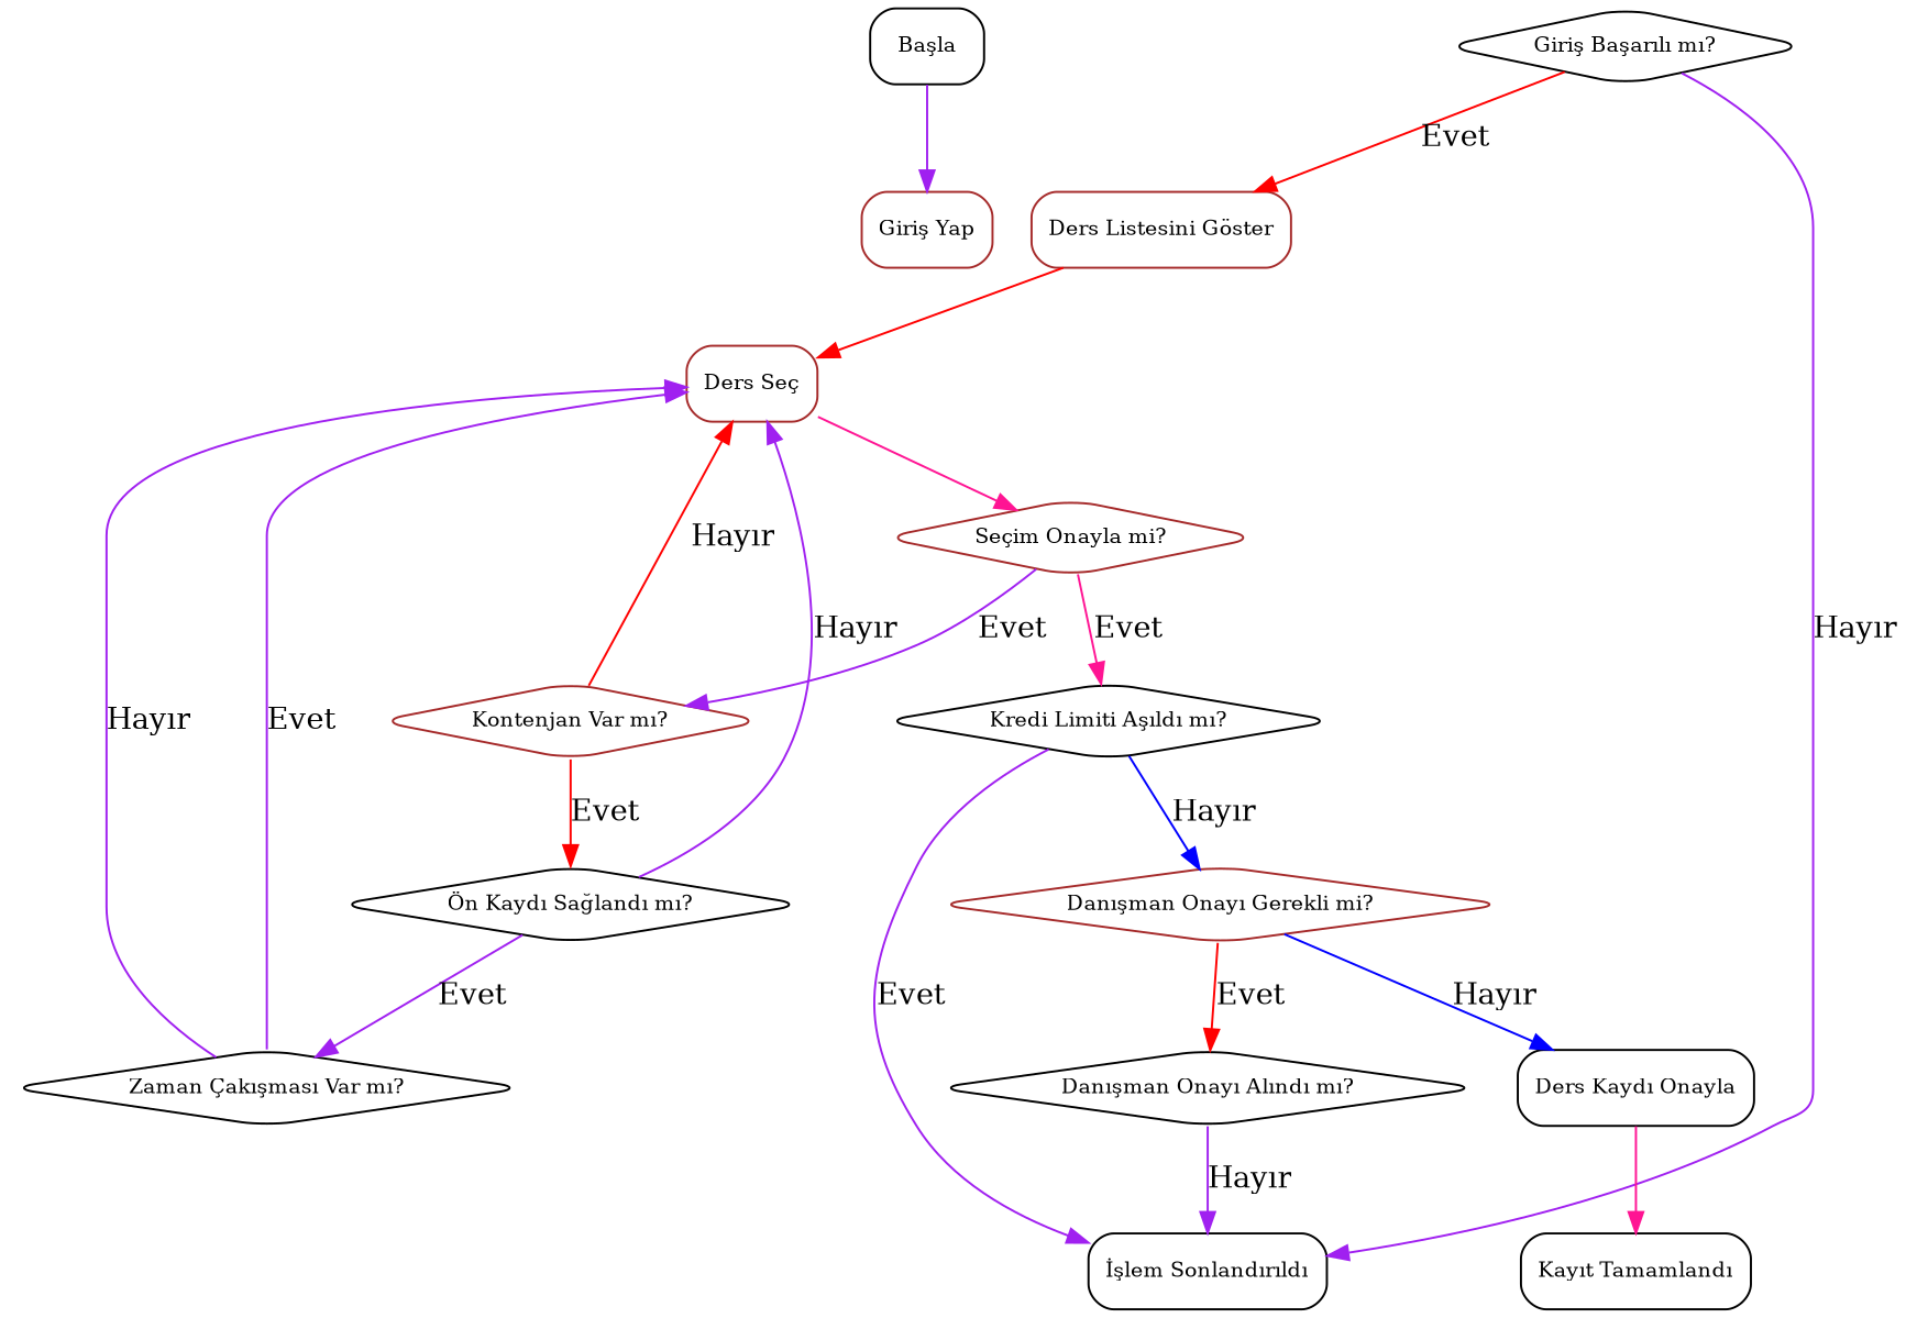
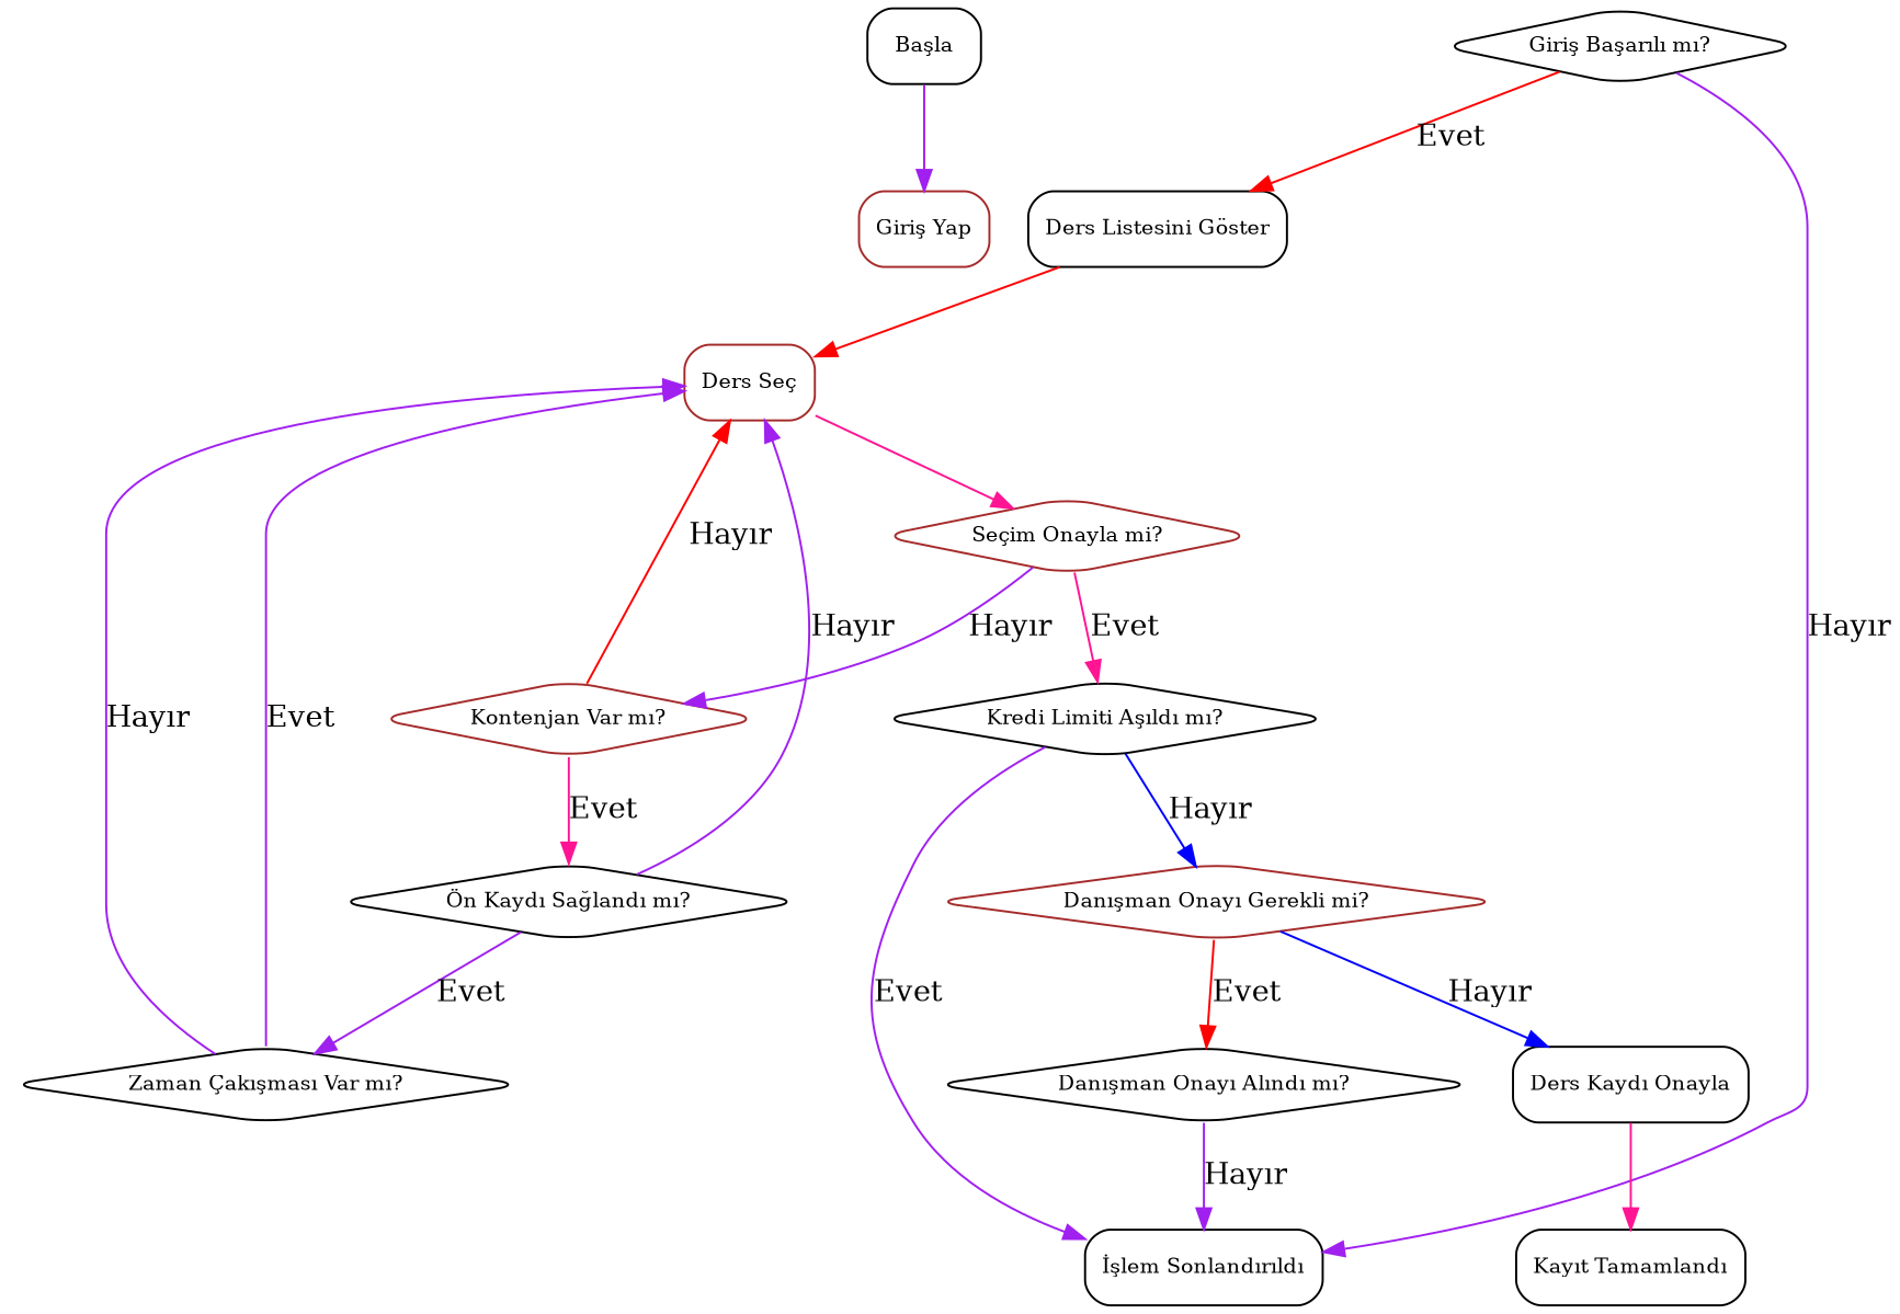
  digraph {
    rankdir=TB
    node [color=black fontsize=10 shape=diamond style=rounded]
    edge [color=purple]
    n1 [label="Başla" shape=box]
    n2 [color=brown label="Giriş Yap" shape=box]
    n3 [label="Giriş Başarılı mı?"]
-   n4 [color=brown label="Ders Listesini Göster" shape=box]
+   n4 [label="Ders Listesini Göster" shape=box]
    n5 [label="İşlem Sonlandırıldı" shape=box]
    n6 [color=brown label="Ders Seç" shape=box]
    n7 [color=brown label="Seçim Onayla mi?"]
    n8 [color=brown label="Kontenjan Var mı?"]
    n9 [label="Kredi Limiti Aşıldı mı?"]
    n10 [label="Ön Kaydı Sağlandı mı?"]
    n11 [color=brown label="Danışman Onayı Gerekli mi?"]
    n12 [label="Zaman Çakışması Var mı?"]
    n13 [label="Danışman Onayı Alındı mı?"]
    n14 [label="Ders Kaydı Onayla" shape=box]
    n15 [label="Kayıt Tamamlandı" shape=box]
    n1 -> n2
    n3 -> n4 [color=red label=Evet]
    n3 -> n5 [label="Hayır"]
    n4 -> n6 [color=red]
    n6 -> n7 [color=deeppink]
-   n7 -> n8 [label=Evet]
+   n7 -> n8 [label="Hayır"]
    n7 -> n9 [color=deeppink label=Evet]
    n8 -> n6 [color=red label="Hayır"]
-   n8 -> n10 [color=red label=Evet]
+   n8 -> n10 [color=deeppink label=Evet]
    n9 -> n5 [label=Evet]
    n9 -> n11 [color=blue label="Hayır"]
    n10 -> n6 [label="Hayır"]
    n10 -> n12 [label=Evet]
    n11 -> n13 [color=red label=Evet]
    n11 -> n14 [color=blue label="Hayır"]
    n12 -> n6 [label="Hayır"]
    n12 -> n6 [label=Evet]
    n13 -> n5 [label="Hayır"]
    n14 -> n15 [color=deeppink]
  }
